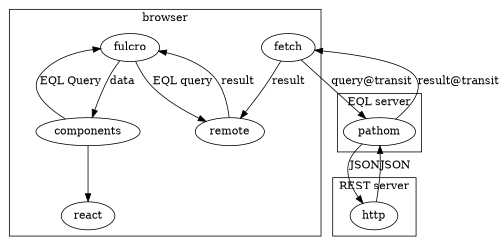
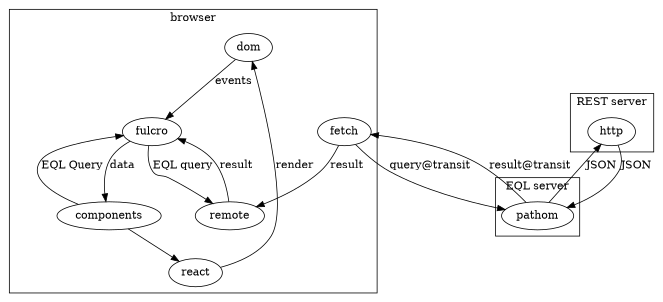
  digraph {
+   dom
    fulcro
    remote
    components
    fetch
    react
    pathom
    http
    subgraph cluster_1 {
      label=browser
+     dom
      fulcro
      remote
      components
      fetch
      react
    }
    subgraph cluster_2 {
      label="EQL server"
      pathom
    }
    subgraph cluster_3 {
      label="REST server"
      http
    }
+   dom -> fulcro [label=events]
    fulcro -> remote [label="EQL query"]
    fulcro -> components [label=data]
    remote -> fulcro [label=result]
    components -> fulcro [label="EQL Query"]
    components -> react
    fetch -> remote [label=result]
    fetch -> pathom [label="query@transit"]
+   react -> dom [label=render]
    pathom -> fetch [label="result@transit"]
    pathom -> http [label=JSON]
    http -> pathom [label=JSON]
  }
